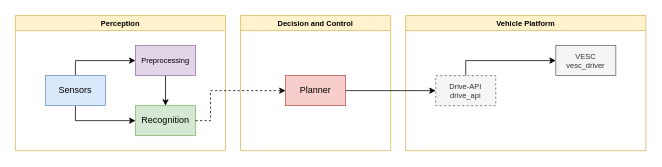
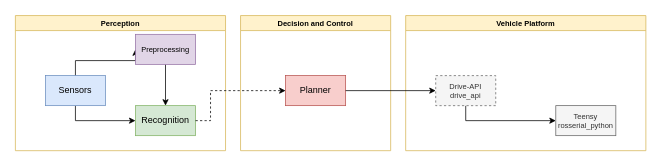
  <mxCell id="0" />
  <mxCell id="1" parent="0" />
  <mxCell id="2" value="Perception" style="swimlane;fontSize=10;startSize=20;fillColor=#fff2cc;strokeColor=#d6b656;" parent="1" vertex="1"><mxGeometry x="20" y="20" width="280" height="180" as="geometry"><mxRectangle x="200" y="80" width="130" height="30" as="alternateBounds" /></mxGeometry></mxCell>
  <mxCell id="3" style="edgeStyle=orthogonalEdgeStyle;rounded=0;orthogonalLoop=1;jettySize=auto;html=1;entryX=0;entryY=0.5;entryDx=0;entryDy=0;fontSize=10;" parent="2" source="5" target="8" edge="1"><mxGeometry relative="1" as="geometry"><Array as="points"><mxPoint x="80" y="60" /></Array></mxGeometry></mxCell>
  <mxCell id="4" style="edgeStyle=orthogonalEdgeStyle;rounded=0;orthogonalLoop=1;jettySize=auto;html=1;entryX=0;entryY=0.5;entryDx=0;entryDy=0;fontSize=10;" parent="2" source="5" target="6" edge="1"><mxGeometry relative="1" as="geometry"><Array as="points"><mxPoint x="80" y="140" /></Array></mxGeometry></mxCell>
  <mxCell id="5" value="Sensors" style="rounded=0;whiteSpace=wrap;html=1;fillColor=#dae8fc;strokeColor=#6c8ebf;" parent="2" vertex="1"><mxGeometry x="40" y="80" width="80" height="40" as="geometry" /></mxCell>
  <mxCell id="6" value="Recognition" style="rounded=0;whiteSpace=wrap;html=1;fillColor=#d5e8d4;strokeColor=#82b366;" parent="2" vertex="1"><mxGeometry x="160" y="120" width="80" height="40" as="geometry" /></mxCell>
  <mxCell id="7" style="edgeStyle=orthogonalEdgeStyle;rounded=0;orthogonalLoop=1;jettySize=auto;html=1;entryX=0.5;entryY=0;entryDx=0;entryDy=0;fontSize=10;" parent="2" source="8" target="6" edge="1"><mxGeometry relative="1" as="geometry" /></mxCell>
- <mxCell id="8" value="Preprocessing" style="rounded=0;whiteSpace=wrap;html=1;fontSize=10;fillColor=#e1d5e7;strokeColor=#9673a6;" parent="2" vertex="1"><mxGeometry x="160" y="40" width="80" height="40" as="geometry" /></mxCell>
+ <mxCell id="8" value="Preprocessing" style="rounded=0;whiteSpace=wrap;html=1;fontSize=10;fillColor=#e1d5e7;strokeColor=#9673a6;" parent="2" vertex="1"><mxGeometry x="160" y="25" width="80" height="40" as="geometry" /></mxCell>
  <mxCell id="9" value="Decision and Control" style="swimlane;fontSize=10;startSize=20;fillColor=#fff2cc;strokeColor=#d6b656;" parent="1" vertex="1"><mxGeometry x="320" y="20" width="200" height="180" as="geometry"><mxRectangle x="340" y="40" width="130" height="30" as="alternateBounds" /></mxGeometry></mxCell>
  <mxCell id="10" value="Planner" style="rounded=0;whiteSpace=wrap;html=1;fillColor=#f8cecc;strokeColor=#b85450;" parent="9" vertex="1"><mxGeometry x="60" y="80" width="80" height="40" as="geometry" /></mxCell>
  <mxCell id="11" value="Vehicle Platform" style="swimlane;fontSize=10;startSize=20;fillColor=#fff2cc;strokeColor=#d6b656;" parent="1" vertex="1"><mxGeometry x="540" y="20" width="320" height="180" as="geometry"><mxRectangle x="200" y="80" width="130" height="30" as="alternateBounds" /></mxGeometry></mxCell>
- <mxCell id="12" style="edgeStyle=orthogonalEdgeStyle;rounded=0;orthogonalLoop=1;jettySize=auto;html=1;entryX=0;entryY=0.5;entryDx=0;entryDy=0;fontSize=10;" parent="11" source="14" target="15" edge="1"><mxGeometry relative="1" as="geometry"><Array as="points"><mxPoint x="80" y="60" /></Array></mxGeometry></mxCell>
+ <mxCell id="13" style="edgeStyle=orthogonalEdgeStyle;rounded=0;orthogonalLoop=1;jettySize=auto;html=1;entryX=0;entryY=0.5;entryDx=0;entryDy=0;fontSize=10;" parent="11" source="14" target="16" edge="1"><mxGeometry relative="1" as="geometry"><Array as="points"><mxPoint x="80" y="140" /></Array></mxGeometry></mxCell>
  <mxCell id="14" value="Drive-API&lt;br style=&quot;font-size: 10px;&quot;&gt;drive_api" style="rounded=0;whiteSpace=wrap;html=1;fontSize=10;fillColor=#f5f5f5;fontColor=#333333;strokeColor=#666666;dashed=1;" parent="11" vertex="1"><mxGeometry x="40" y="80" width="80" height="40" as="geometry" /></mxCell>
- <mxCell id="15" value="VESC&lt;br style=&quot;font-size: 10px;&quot;&gt;vesc_driver" style="rounded=0;whiteSpace=wrap;html=1;fontSize=10;fillColor=#f5f5f5;fontColor=#333333;strokeColor=#666666;" parent="11" vertex="1"><mxGeometry x="200" y="40" width="80" height="40" as="geometry" /></mxCell>
+ <mxCell id="16" value="Teensy&lt;br style=&quot;font-size: 10px;&quot;&gt;rosserial_python" style="rounded=0;whiteSpace=wrap;html=1;fontSize=10;fillColor=#f5f5f5;fontColor=#333333;strokeColor=#666666;" parent="11" vertex="1"><mxGeometry x="200" y="120" width="80" height="40" as="geometry" /></mxCell>
  <mxCell id="17" style="edgeStyle=orthogonalEdgeStyle;rounded=0;orthogonalLoop=1;jettySize=auto;html=1;entryX=0;entryY=0.5;entryDx=0;entryDy=0;fontSize=10;dashed=1;" parent="1" source="6" target="10" edge="1"><mxGeometry relative="1" as="geometry"><Array as="points"><mxPoint x="280" y="160" /><mxPoint x="280" y="120" /></Array></mxGeometry></mxCell>
  <mxCell id="18" style="edgeStyle=orthogonalEdgeStyle;rounded=0;orthogonalLoop=1;jettySize=auto;html=1;entryX=0;entryY=0.5;entryDx=0;entryDy=0;fontSize=10;" parent="1" source="10" target="14" edge="1"><mxGeometry relative="1" as="geometry" /></mxCell>
